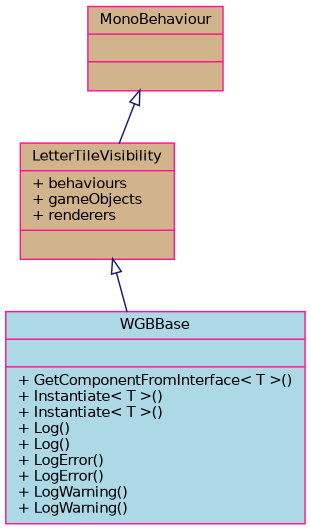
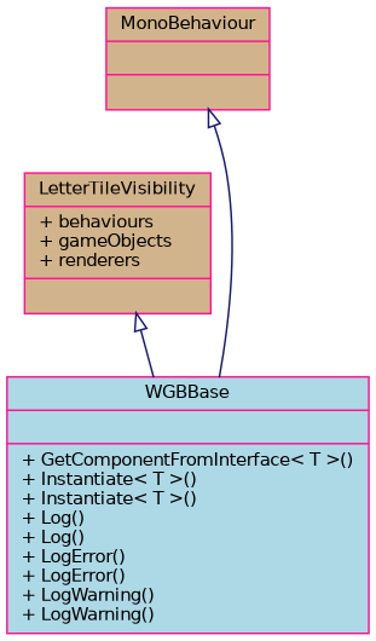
  digraph {
    node [color=deeppink fillcolor=tan fontname=Helvetica fontsize=10 shape=record style=filled]
    edge [arrowtail=onormal color=midnightblue dir=back fontname=Helvetica fontsize=10 labelfontname=Helvetica labelfontsize=10 style=solid]
    n1 [fontcolor=black height=0.2 label="{LetterTileVisibility\n|+ behaviours\l+ gameObjects\l+ renderers\l|}" width=0.4]
    n2 [fillcolor=lightblue height=0.2 label="{WGBBase\n||+ GetComponentFromInterface\< T \>()\l+ Instantiate\< T \>()\l+ Instantiate\< T \>()\l+ Log()\l+ Log()\l+ LogError()\l+ LogError()\l+ LogWarning()\l+ LogWarning()\l}" width=0.4]
    n3 [height=0.2 label="{MonoBehaviour\n||}" width=0.4]
    n1 -> n2
-   n3 -> n1
+   n3 -> n2
  }
